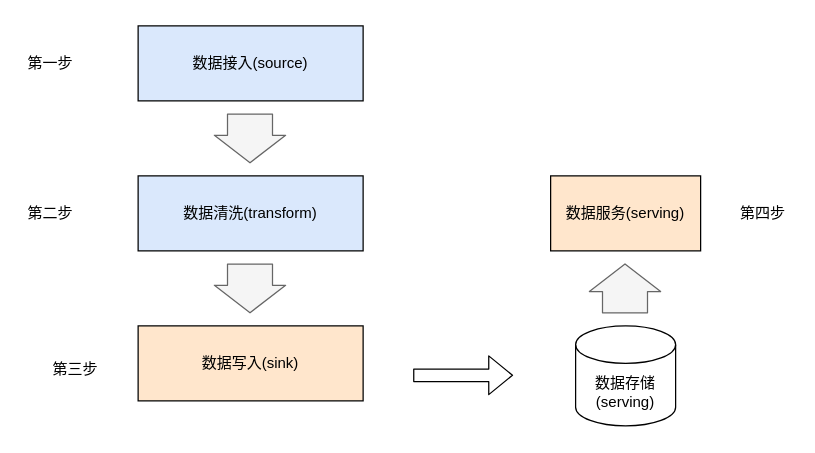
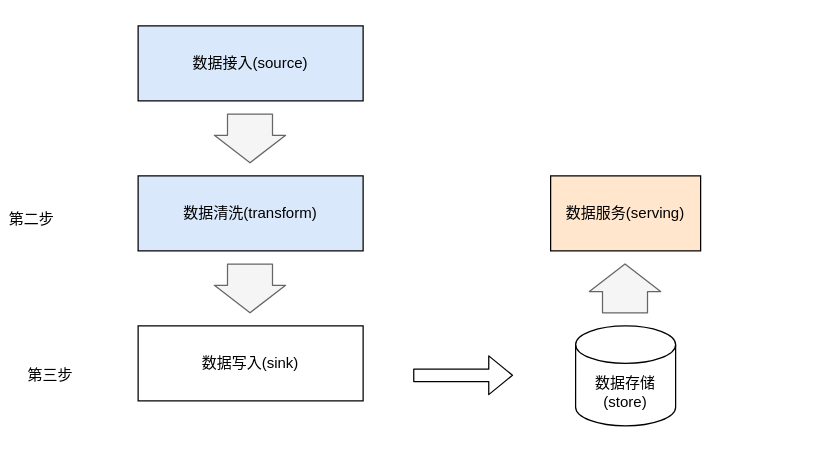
  <mxCell id="0" />
  <mxCell id="1" parent="0" />
  <mxCell id="2" value="数据接入(source)" style="rounded=0;whiteSpace=wrap;html=1;fillColor=#dae8fc;" vertex="1" parent="1"><mxGeometry x="110" y="20" width="180" height="60" as="geometry" /></mxCell>
- <mxCell id="3" value="第一步" style="text;html=1;strokeColor=none;fillColor=none;align=center;verticalAlign=middle;whiteSpace=wrap;rounded=0;" vertex="1" parent="1"><mxGeometry x="20" y="40" width="40" height="20" as="geometry" /></mxCell>
  <mxCell id="4" value="数据清洗(transform)" style="rounded=0;whiteSpace=wrap;html=1;fillColor=#dae8fc;" vertex="1" parent="1"><mxGeometry x="110" y="140" width="180" height="60" as="geometry" /></mxCell>
- <mxCell id="5" value="第二步" style="text;html=1;strokeColor=none;fillColor=none;align=center;verticalAlign=middle;whiteSpace=wrap;rounded=0;" vertex="1" parent="1"><mxGeometry x="20" y="160" width="40" height="20" as="geometry" /></mxCell>
- <mxCell id="6" value="数据写入(sink)" style="rounded=0;whiteSpace=wrap;html=1;fillColor=#ffe6cc;" vertex="1" parent="1"><mxGeometry x="110" y="260" width="180" height="60" as="geometry" /></mxCell>
- <mxCell id="7" value="第三步" style="text;html=1;strokeColor=none;fillColor=none;align=center;verticalAlign=middle;whiteSpace=wrap;rounded=0;" vertex="1" parent="1"><mxGeometry x="40" y="285" width="40" height="20" as="geometry" /></mxCell>
+ <mxCell id="5" value="第二步" style="text;html=1;strokeColor=none;fillColor=none;align=center;verticalAlign=middle;whiteSpace=wrap;rounded=0;" vertex="1" parent="1"><mxGeometry x="5" y="165" width="40" height="20" as="geometry" /></mxCell>
+ <mxCell id="6" value="数据写入(sink)" style="rounded=0;whiteSpace=wrap;html=1;" vertex="1" parent="1"><mxGeometry x="110" y="260" width="180" height="60" as="geometry" /></mxCell>
+ <mxCell id="7" value="第三步" style="text;html=1;strokeColor=none;fillColor=none;align=center;verticalAlign=middle;whiteSpace=wrap;rounded=0;" vertex="1" parent="1"><mxGeometry x="20" y="290" width="40" height="20" as="geometry" /></mxCell>
  <mxCell id="8" value="" style="shape=flexArrow;endArrow=classic;html=1;" edge="1" parent="1"><mxGeometry width="50" height="50" relative="1" as="geometry"><mxPoint x="330" y="299.5" as="sourcePoint" /><mxPoint x="410" y="299.5" as="targetPoint" /></mxGeometry></mxCell>
- <mxCell id="9" value="数据存储(serving)" style="shape=cylinder3;whiteSpace=wrap;html=1;boundedLbl=1;backgroundOutline=1;size=15;" vertex="1" parent="1"><mxGeometry x="460" y="260" width="80" height="80" as="geometry" /></mxCell>
+ <mxCell id="9" value="数据存储(store)" style="shape=cylinder3;whiteSpace=wrap;html=1;boundedLbl=1;backgroundOutline=1;size=15;" vertex="1" parent="1"><mxGeometry x="460" y="260" width="80" height="80" as="geometry" /></mxCell>
  <mxCell id="10" value="数据服务(serving)" style="rounded=0;whiteSpace=wrap;html=1;fillColor=#ffe6cc;" vertex="1" parent="1"><mxGeometry x="440" y="140" width="120" height="60" as="geometry" /></mxCell>
  <mxCell id="11" value="" style="shape=flexArrow;endArrow=classic;html=1;width=36;endSize=7;fillColor=#f5f5f5;strokeColor=#666666;" edge="1" parent="1"><mxGeometry width="50" height="50" relative="1" as="geometry"><mxPoint x="199.5" y="90" as="sourcePoint" /><mxPoint x="199.5" y="130" as="targetPoint" /></mxGeometry></mxCell>
  <mxCell id="12" value="" style="shape=flexArrow;endArrow=classic;html=1;width=36;endSize=7;fillColor=#f5f5f5;strokeColor=#666666;" edge="1" parent="1"><mxGeometry width="50" height="50" relative="1" as="geometry"><mxPoint x="199.5" y="210" as="sourcePoint" /><mxPoint x="199.5" y="250" as="targetPoint" /></mxGeometry></mxCell>
  <mxCell id="13" value="" style="shape=flexArrow;endArrow=classic;html=1;width=36;endSize=7;fillColor=#f5f5f5;strokeColor=#666666;" edge="1" parent="1"><mxGeometry width="50" height="50" relative="1" as="geometry"><mxPoint x="499.5" y="250" as="sourcePoint" /><mxPoint x="499.5" y="210" as="targetPoint" /></mxGeometry></mxCell>
- <mxCell id="14" value="第四步" style="text;html=1;strokeColor=none;fillColor=none;align=center;verticalAlign=middle;whiteSpace=wrap;rounded=0;" vertex="1" parent="1"><mxGeometry x="590" y="160" width="40" height="20" as="geometry" /></mxCell>
